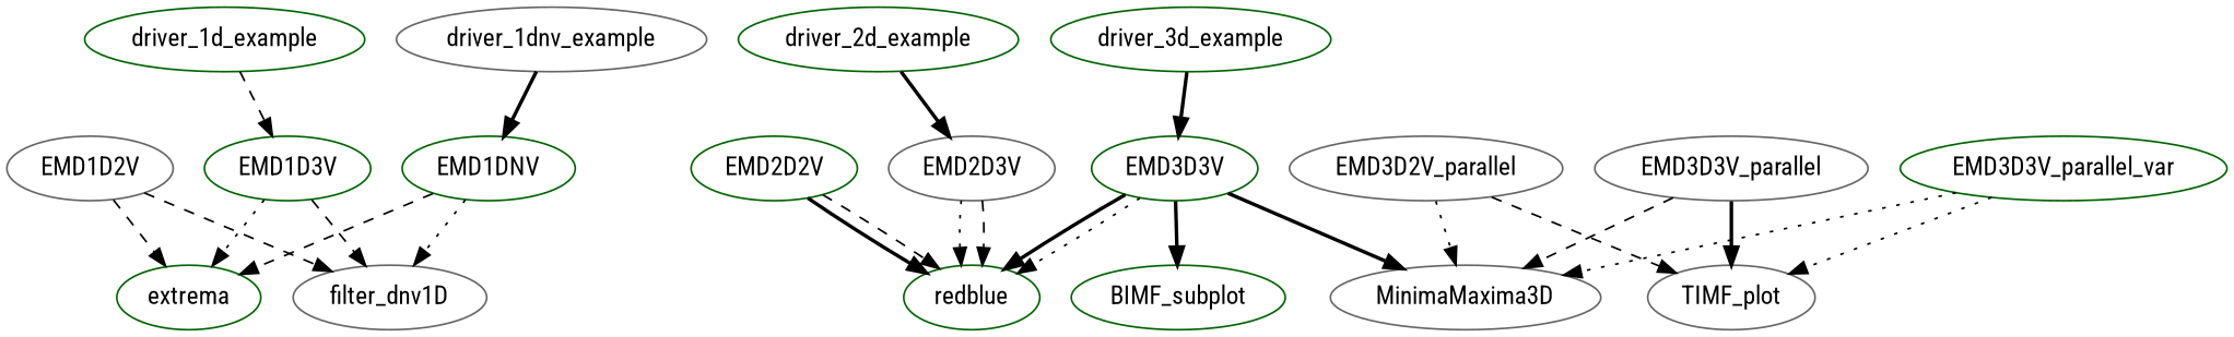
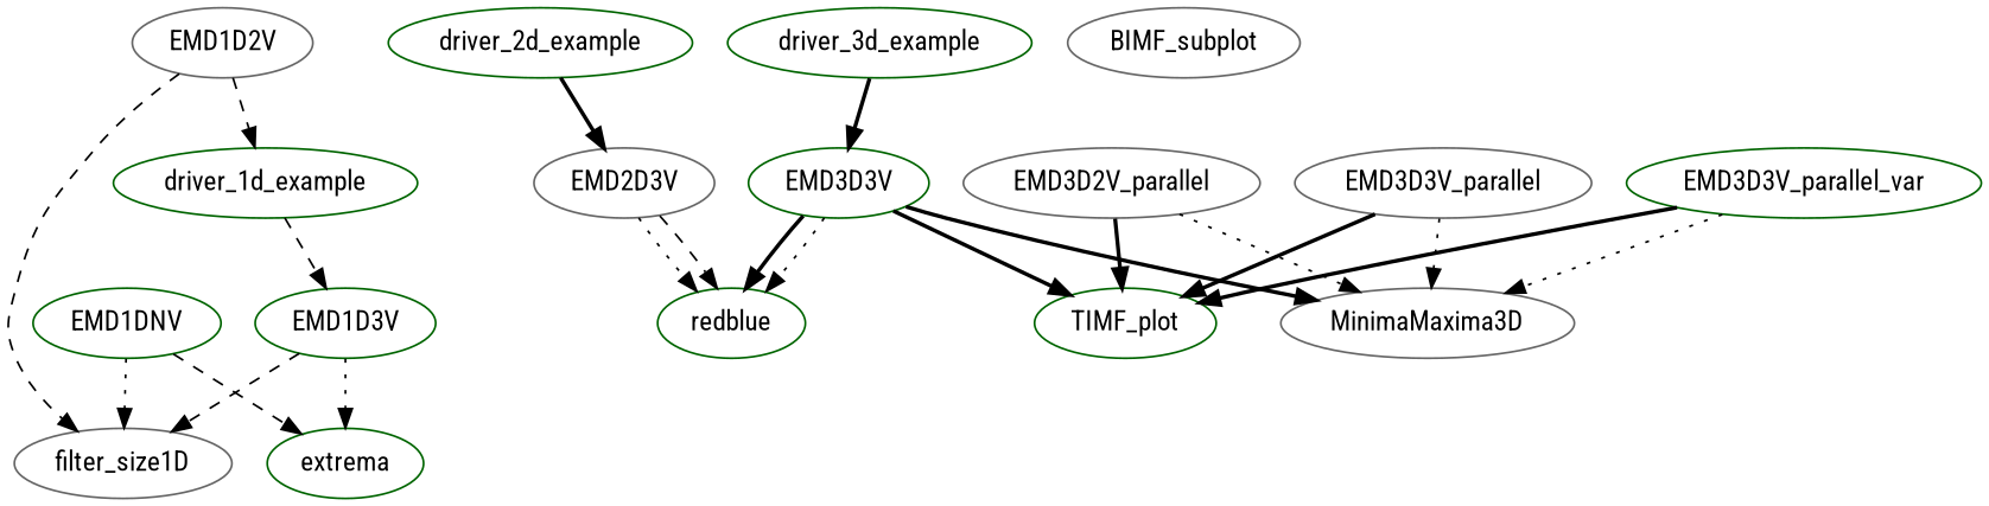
  digraph {
    fontname="Roboto Condensed"
    node [color=darkgreen fontname="Roboto Condensed"]
    edge [fontname="Roboto Condensed" style=dashed]
    EMD1D2V [color=gray40]
    extrema
-   filter_size1D [color=gray40 label=filter_dnv1D]
+   filter_size1D [color=gray40]
    EMD1D3V
    EMD1DNV
    driver_1d_example
-   driver_1dnv_example [color=gray40]
-   EMD2D2V
    redblue
    EMD2D3V [color=gray40]
    driver_2d_example
    EMD3D2V_parallel [color=gray40]
    MinimaMaxima3D [color=gray40]
-   TIMF_plot [color=gray40]
+   TIMF_plot
    EMD3D3V
    EMD3D3V_parallel [color=gray40]
    EMD3D3V_parallel_var
    driver_3d_example
-   BIMF_subplot
-   EMD1D2V -> extrema
+   BIMF_subplot [color=gray40]
+   EMD1D2V -> driver_1d_example
    EMD1D2V -> filter_size1D
    EMD1D3V -> extrema [style=dotted]
    EMD1D3V -> filter_size1D
    EMD1DNV -> extrema
    EMD1DNV -> filter_size1D [style=dotted]
    driver_1d_example -> EMD1D3V
-   driver_1dnv_example -> EMD1DNV [style=bold]
-   EMD2D2V -> redblue [style=bold]
-   EMD2D2V -> redblue
    EMD2D3V -> redblue [style=dotted]
    EMD2D3V -> redblue
    driver_2d_example -> EMD2D3V [style=bold]
    EMD3D2V_parallel -> MinimaMaxima3D [style=dotted]
-   EMD3D2V_parallel -> TIMF_plot
+   EMD3D2V_parallel -> TIMF_plot [style=bold]
    EMD3D3V -> redblue [style=bold]
    EMD3D3V -> redblue [style=dotted]
    EMD3D3V -> MinimaMaxima3D [style=bold]
-   EMD3D3V -> BIMF_subplot [style=bold]
-   EMD3D3V_parallel -> MinimaMaxima3D
+   EMD3D3V -> TIMF_plot [style=bold]
+   EMD3D3V_parallel -> MinimaMaxima3D [style=dotted]
    EMD3D3V_parallel -> TIMF_plot [style=bold]
    EMD3D3V_parallel_var -> MinimaMaxima3D [style=dotted]
-   EMD3D3V_parallel_var -> TIMF_plot [style=dotted]
+   EMD3D3V_parallel_var -> TIMF_plot [style=bold]
    driver_3d_example -> EMD3D3V [style=bold]
  }
